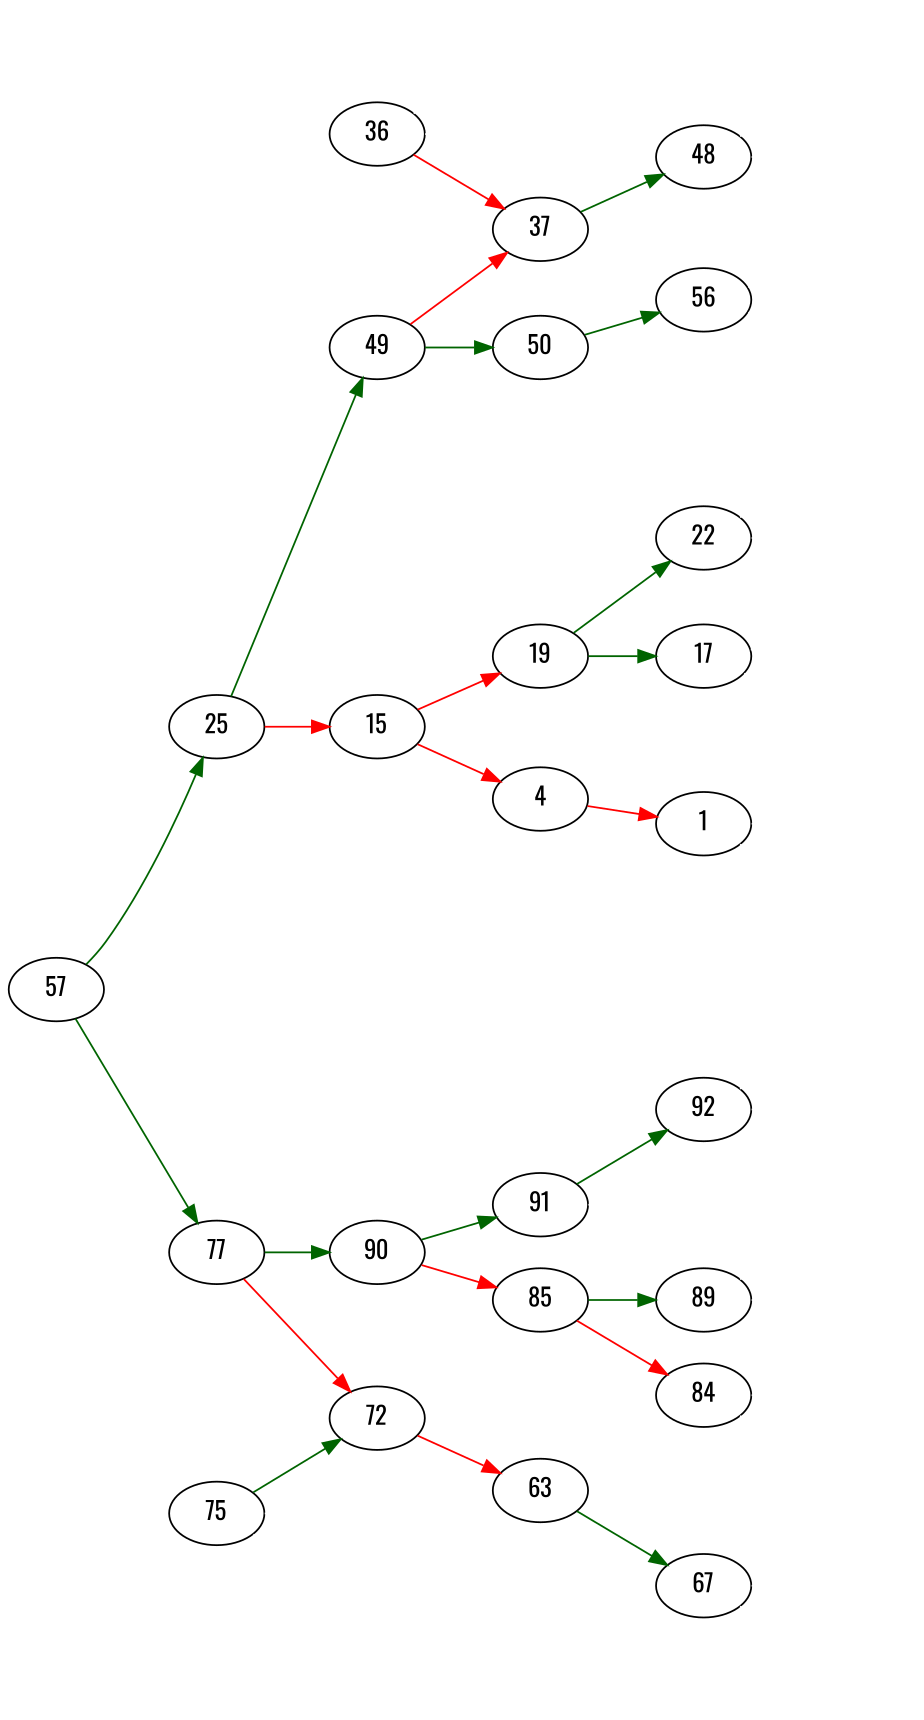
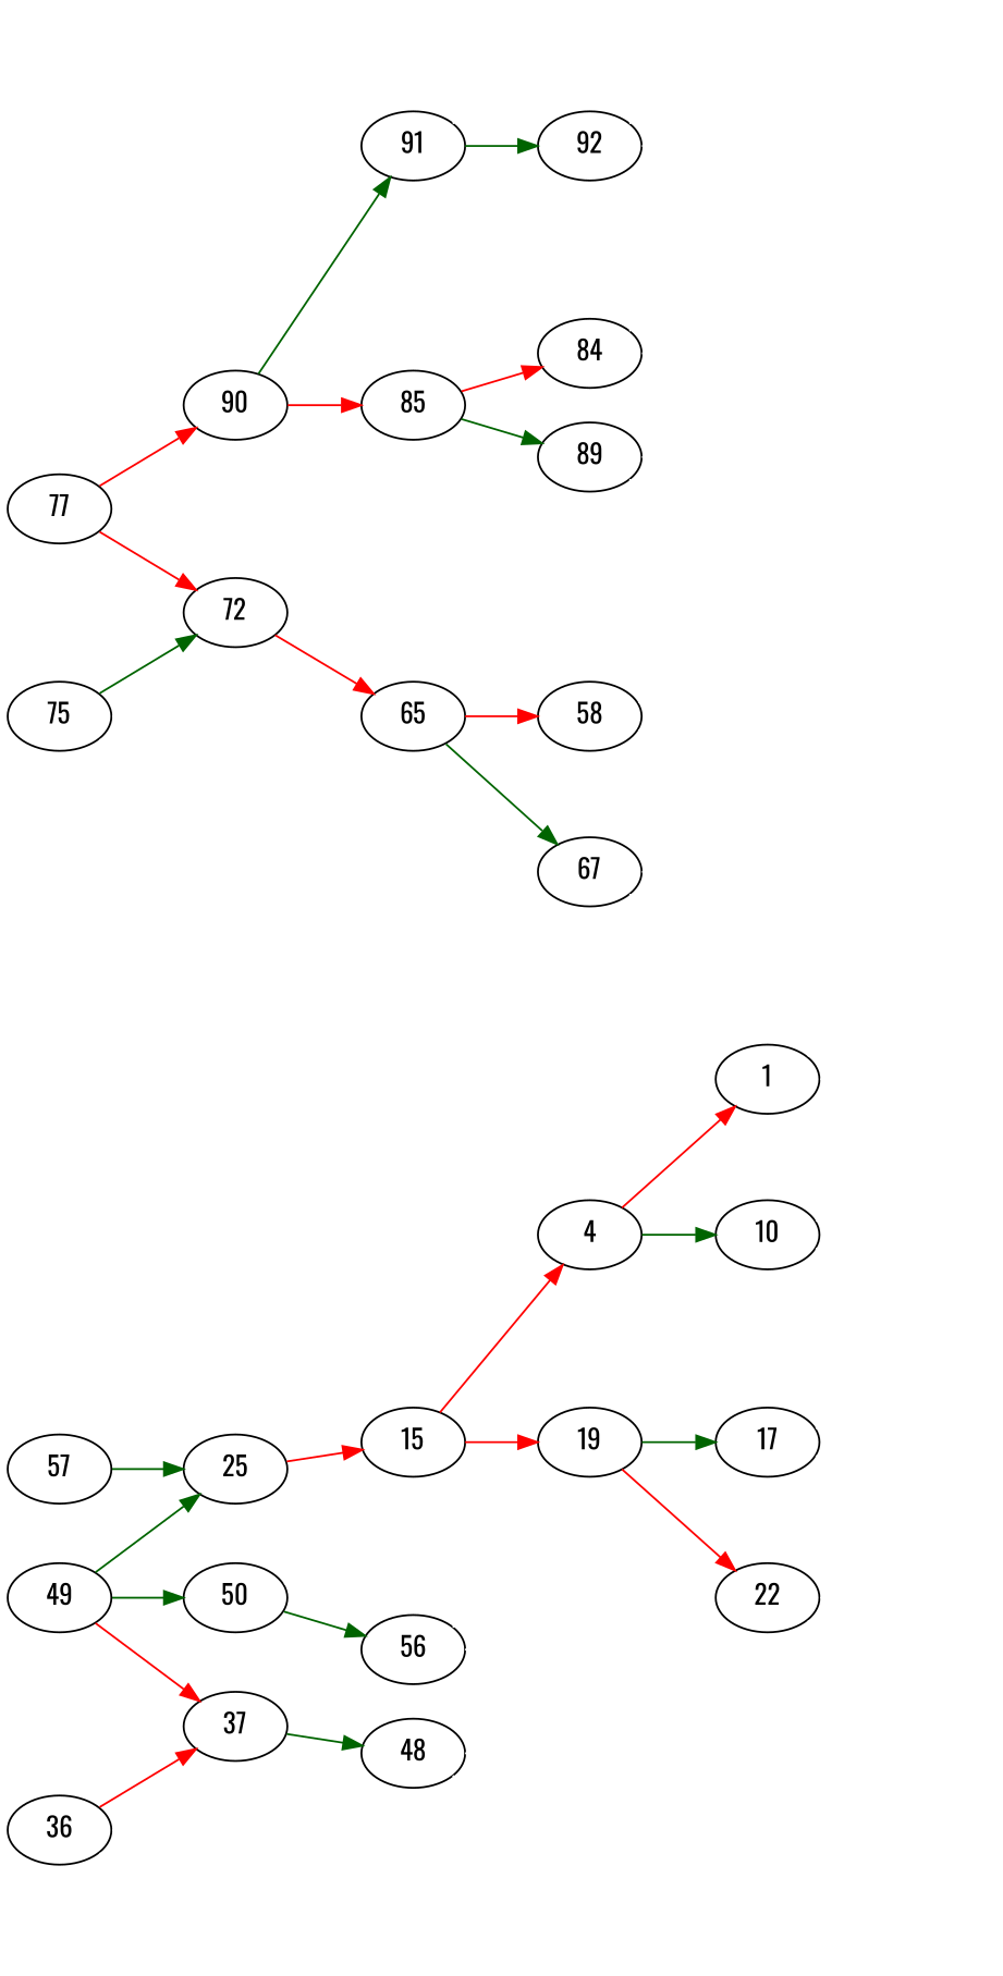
  digraph {
    fontname=Oswald
    rankdir=LR
    node [fontname=Oswald nodesep=0.8 color=white fontcolor=white]
    edge [color=white fontname=Oswald]
    1 [color="" fontcolor=""]
    n212
    n213
    4 [color="" fontcolor=""]
+   10 [color="" fontcolor=""]
    n214
    n215
    15 [color="" fontcolor=""]
    19 [color="" fontcolor=""]
    17 [color="" fontcolor=""]
    22 [color="" fontcolor=""]
    n216
    n217
    n218
    n219
    25 [color="" fontcolor=""]
    49 [color="" fontcolor=""]
    37 [color="" fontcolor=""]
    50 [color="" fontcolor=""]
    48 [color="" fontcolor=""]
    n224
    56 [color="" fontcolor=""]
    36 [color="" fontcolor=""]
    n220
    n221
    n222
    n223
    n225
    n226
    57 [color="" fontcolor=""]
    77 [color="" fontcolor=""]
    72 [color="" fontcolor=""]
    90 [color="" fontcolor=""]
-   63 [color="" fontcolor=""]
+   63 [label=65 color="" fontcolor=""]
    85 [color="" fontcolor=""]
    91 [color="" fontcolor=""]
+   58 [color="" fontcolor=""]
    n227
    n228
    67 [color="" fontcolor=""]
    n229
    n230
    75 [color="" fontcolor=""]
    n231
    n232
    84 [color="" fontcolor=""]
    89 [color="" fontcolor=""]
    n237
    92 [color="" fontcolor=""]
    n233
    n234
    n235
    n236
    n238
    n239
    1 -> n212
    1 -> n213
    4 -> 1 [color=red]
+   4 -> 10 [color=darkgreen]
+   10 -> n214
+   10 -> n215
    15 -> 4 [color=red]
    15 -> 19 [color=red]
    19 -> 17 [color=darkgreen]
-   19 -> 22 [color=darkgreen]
+   19 -> 22 [color=red]
    17 -> n216
    17 -> n217
    22 -> n218
    22 -> n219
    25 -> 15 [color=red]
-   25 -> 49 [color=darkgreen]
+   49 -> 25 [color=darkgreen]
    49 -> 37 [color=red]
    49 -> 50 [color=darkgreen]
    37 -> 48 [color=darkgreen]
    50 -> n224
    50 -> 56 [color=darkgreen]
    48 -> n222
    48 -> n223
    56 -> n225
    56 -> n226
    36 -> 37 [color=red]
    36 -> n220
    36 -> n221
    57 -> 25 [color=darkgreen]
-   57 -> 77 [color=darkgreen]
    77 -> 72 [color=red]
-   77 -> 90 [color=darkgreen]
+   77 -> 90 [color=red]
    72 -> 63 [color=red]
    90 -> 85 [color=red]
    90 -> 91 [color=darkgreen]
+   63 -> 58 [color=red]
    63 -> 67 [color=darkgreen]
    85 -> 84 [color=red]
    85 -> 89 [color=darkgreen]
    91 -> n237
    91 -> 92 [color=darkgreen]
+   58 -> n227
+   58 -> n228
    67 -> n229
    67 -> n230
    75 -> 72 [color=darkgreen]
    75 -> n231
    75 -> n232
    84 -> n233
    84 -> n234
    89 -> n235
    89 -> n236
    92 -> n238
    92 -> n239
  }
